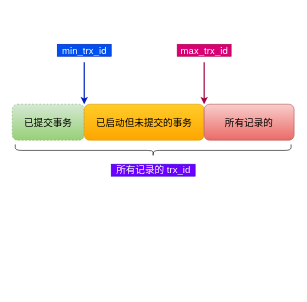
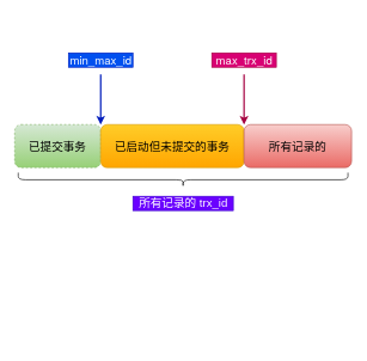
  <mxCell id="0" />
  <mxCell id="1" parent="0" />
  <mxCell id="2" value="已提交事务" style="rounded=1;whiteSpace=wrap;html=1;fontSize=16;fillColor=#d5e8d4;gradientColor=#97d077;strokeColor=#82b366;dashed=1;" parent="1" vertex="1"><mxGeometry x="20" y="173" width="120" height="60" as="geometry" /></mxCell>
  <mxCell id="3" value="已启动但未提交的事务" style="rounded=1;whiteSpace=wrap;html=1;fontSize=16;fillColor=#ffcd28;gradientColor=#ffa500;strokeColor=#d79b00;" parent="1" vertex="1"><mxGeometry x="140" y="173" width="200" height="60" as="geometry" /></mxCell>
  <mxCell id="4" value="所有记录的" style="rounded=1;whiteSpace=wrap;html=1;fontSize=16;fillColor=#f8cecc;gradientColor=#ea6b66;strokeColor=#b85450;" parent="1" vertex="1"><mxGeometry x="340" y="173" width="150" height="60" as="geometry" /></mxCell>
  <mxCell id="5" value="" style="endArrow=classic;html=1;rounded=0;fontSize=16;entryX=0;entryY=0;entryDx=0;entryDy=0;strokeWidth=2;fillColor=#0050ef;strokeColor=#001DBC;" parent="1" target="3" edge="1"><mxGeometry width="50" height="50" relative="1" as="geometry"><mxPoint x="140" y="103" as="sourcePoint" /><mxPoint x="230" y="3" as="targetPoint" /></mxGeometry></mxCell>
- <mxCell id="6" value="&lt;span style=&quot;font-family: &amp;quot;helvetica neue&amp;quot;, helvetica, arial, sans-serif; text-align: left;&quot;&gt;min_trx_id&lt;/span&gt;" style="text;html=1;align=center;verticalAlign=middle;resizable=0;points=[];autosize=1;strokeColor=#001DBC;fillColor=#0050ef;fontSize=16;fontColor=#FFFFFF;gradientColor=none;labelBackgroundColor=none;" parent="1" vertex="1"><mxGeometry x="95" y="73" width="90" height="20" as="geometry" /></mxCell>
+ <mxCell id="6" value="&lt;span style=&quot;font-family: &amp;quot;helvetica neue&amp;quot;, helvetica, arial, sans-serif; text-align: left;&quot;&gt;min_max_id&lt;/span&gt;" style="text;html=1;align=center;verticalAlign=middle;resizable=0;points=[];autosize=1;strokeColor=#001DBC;fillColor=#0050ef;fontSize=16;fontColor=#FFFFFF;gradientColor=none;labelBackgroundColor=none;" parent="1" vertex="1"><mxGeometry x="95" y="73" width="90" height="20" as="geometry" /></mxCell>
  <mxCell id="7" value="" style="endArrow=classic;html=1;rounded=0;fontSize=16;fontColor=#000000;entryX=0;entryY=0;entryDx=0;entryDy=0;strokeWidth=2;fillColor=#d80073;strokeColor=#A50040;" parent="1" target="4" edge="1"><mxGeometry width="50" height="50" relative="1" as="geometry"><mxPoint x="340" y="103" as="sourcePoint" /><mxPoint x="390" y="43" as="targetPoint" /></mxGeometry></mxCell>
  <mxCell id="8" value="&lt;span style=&quot;font-family: &amp;quot;helvetica neue&amp;quot;, helvetica, arial, sans-serif; text-align: left;&quot;&gt;max_trx_id&lt;/span&gt;" style="text;html=1;align=center;verticalAlign=middle;resizable=0;points=[];autosize=1;strokeColor=#A50040;fillColor=#d80073;fontSize=16;fontColor=#ffffff;labelBackgroundColor=none;" parent="1" vertex="1"><mxGeometry x="295" y="73" width="90" height="20" as="geometry" /></mxCell>
  <mxCell id="9" value="" style="shape=curlyBracket;whiteSpace=wrap;html=1;rounded=1;flipH=1;rotation=90;" vertex="1" parent="1"><mxGeometry x="244.97" y="20.03" width="20" height="460" as="geometry" /></mxCell>
  <mxCell id="10" value="所有记录的 trx_id" style="text;html=1;align=center;verticalAlign=middle;resizable=0;points=[];autosize=1;strokeColor=#3700CC;fillColor=#6a00ff;fontSize=16;fontColor=#ffffff;" vertex="1" parent="1"><mxGeometry x="184.97" y="273" width="140" height="20" as="geometry" /></mxCell>
